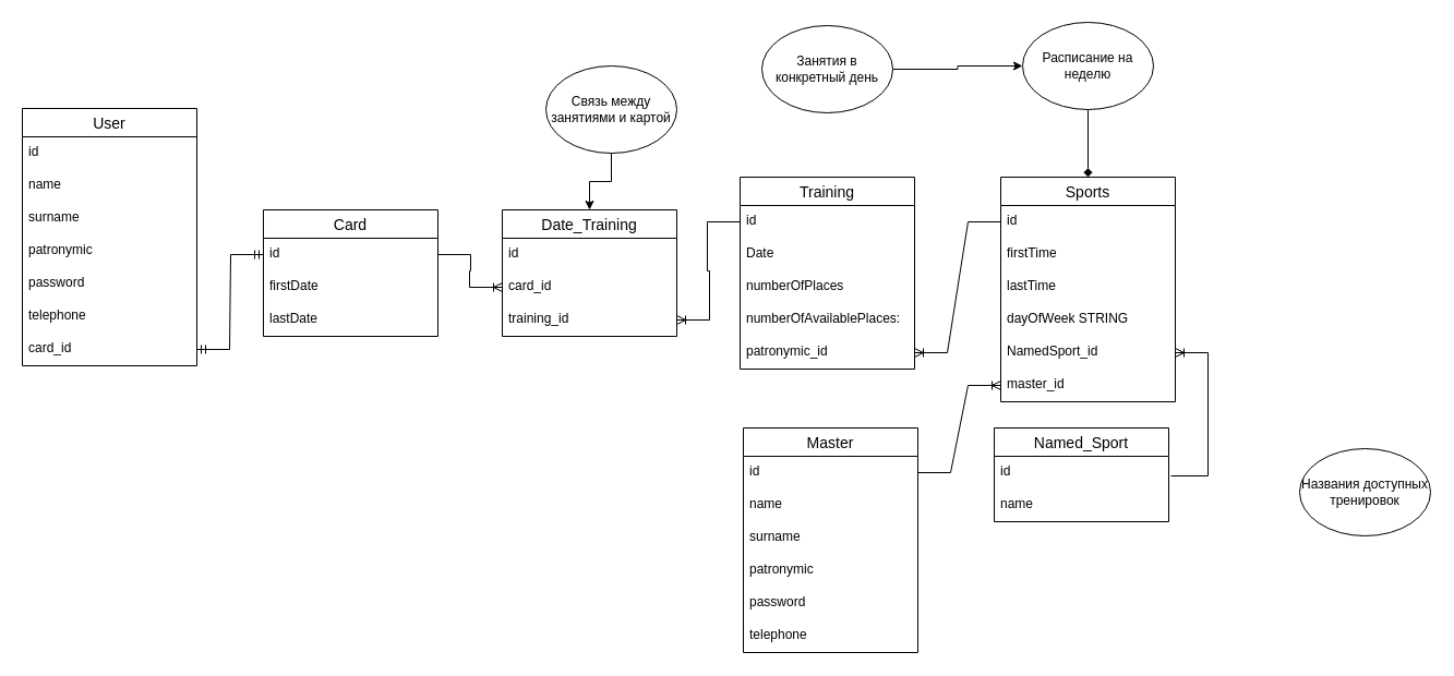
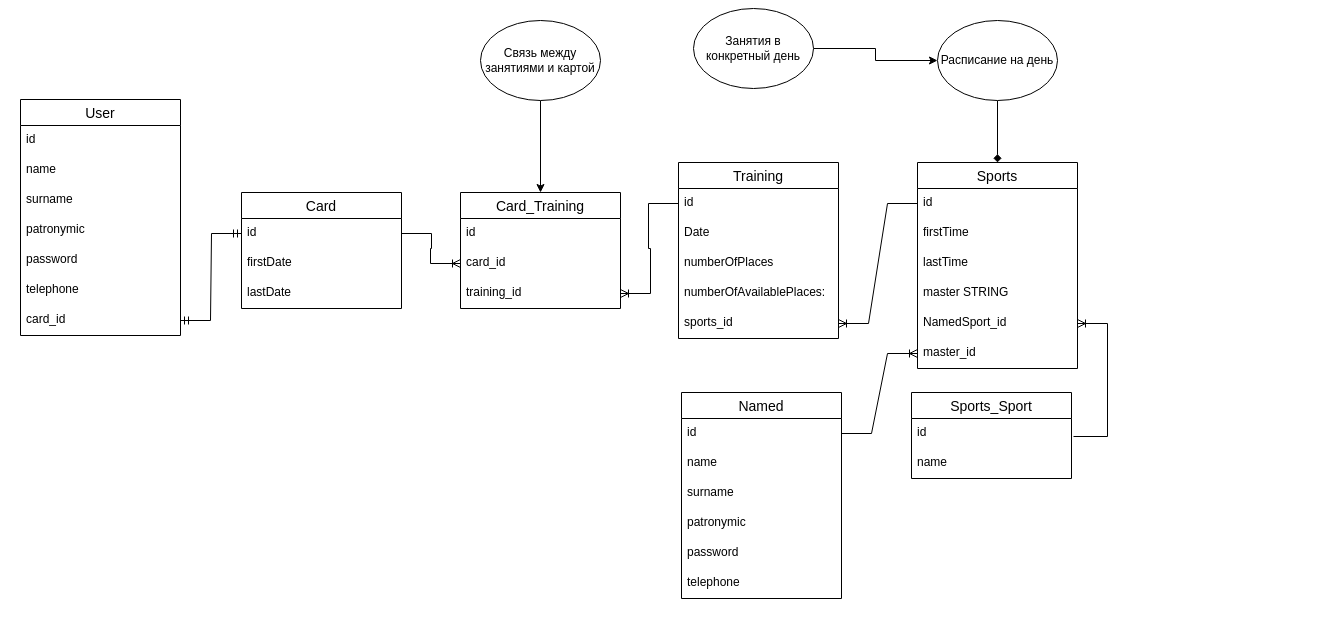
  <mxCell id="0" />
  <mxCell id="1" parent="0" />
  <mxCell id="2" value="User" style="swimlane;fontStyle=0;childLayout=stackLayout;horizontal=1;startSize=26;horizontalStack=0;resizeParent=1;resizeParentMax=0;resizeLast=0;collapsible=1;marginBottom=0;align=center;fontSize=14;" parent="1" vertex="1"><mxGeometry x="20" y="99" width="160" height="236" as="geometry" /></mxCell>
  <mxCell id="3" value="id" style="text;strokeColor=none;fillColor=none;spacingLeft=4;spacingRight=4;overflow=hidden;rotatable=0;points=[[0,0.5],[1,0.5]];portConstraint=eastwest;fontSize=12;whiteSpace=wrap;html=1;" parent="2" vertex="1"><mxGeometry y="26" width="160" height="30" as="geometry" /></mxCell>
  <mxCell id="4" value="name" style="text;strokeColor=none;fillColor=none;spacingLeft=4;spacingRight=4;overflow=hidden;rotatable=0;points=[[0,0.5],[1,0.5]];portConstraint=eastwest;fontSize=12;whiteSpace=wrap;html=1;" parent="2" vertex="1"><mxGeometry y="56" width="160" height="30" as="geometry" /></mxCell>
  <mxCell id="5" value="surname" style="text;strokeColor=none;fillColor=none;spacingLeft=4;spacingRight=4;overflow=hidden;rotatable=0;points=[[0,0.5],[1,0.5]];portConstraint=eastwest;fontSize=12;whiteSpace=wrap;html=1;" parent="2" vertex="1"><mxGeometry y="86" width="160" height="30" as="geometry" /></mxCell>
  <mxCell id="6" value="patronymic" style="text;strokeColor=none;fillColor=none;spacingLeft=4;spacingRight=4;overflow=hidden;rotatable=0;points=[[0,0.5],[1,0.5]];portConstraint=eastwest;fontSize=12;whiteSpace=wrap;html=1;" parent="2" vertex="1"><mxGeometry y="116" width="160" height="30" as="geometry" /></mxCell>
  <mxCell id="7" value="password" style="text;strokeColor=none;fillColor=none;spacingLeft=4;spacingRight=4;overflow=hidden;rotatable=0;points=[[0,0.5],[1,0.5]];portConstraint=eastwest;fontSize=12;whiteSpace=wrap;html=1;" parent="2" vertex="1"><mxGeometry y="146" width="160" height="30" as="geometry" /></mxCell>
  <mxCell id="8" value="telephone" style="text;strokeColor=none;fillColor=none;spacingLeft=4;spacingRight=4;overflow=hidden;rotatable=0;points=[[0,0.5],[1,0.5]];portConstraint=eastwest;fontSize=12;whiteSpace=wrap;html=1;" parent="2" vertex="1"><mxGeometry y="176" width="160" height="30" as="geometry" /></mxCell>
  <mxCell id="9" value="card_id" style="text;strokeColor=none;fillColor=none;spacingLeft=4;spacingRight=4;overflow=hidden;rotatable=0;points=[[0,0.5],[1,0.5]];portConstraint=eastwest;fontSize=12;whiteSpace=wrap;html=1;" parent="2" vertex="1"><mxGeometry y="206" width="160" height="30" as="geometry" /></mxCell>
  <mxCell id="10" value="Sports" style="swimlane;fontStyle=0;childLayout=stackLayout;horizontal=1;startSize=26;horizontalStack=0;resizeParent=1;resizeParentMax=0;resizeLast=0;collapsible=1;marginBottom=0;align=center;fontSize=14;" parent="1" vertex="1"><mxGeometry x="917" y="162" width="160" height="206" as="geometry" /></mxCell>
  <mxCell id="11" value="id" style="text;strokeColor=none;fillColor=none;spacingLeft=4;spacingRight=4;overflow=hidden;rotatable=0;points=[[0,0.5],[1,0.5]];portConstraint=eastwest;fontSize=12;whiteSpace=wrap;html=1;" parent="10" vertex="1"><mxGeometry y="26" width="160" height="30" as="geometry" /></mxCell>
  <mxCell id="12" value="firstTime" style="text;strokeColor=none;fillColor=none;spacingLeft=4;spacingRight=4;overflow=hidden;rotatable=0;points=[[0,0.5],[1,0.5]];portConstraint=eastwest;fontSize=12;whiteSpace=wrap;html=1;" parent="10" vertex="1"><mxGeometry y="56" width="160" height="30" as="geometry" /></mxCell>
  <mxCell id="13" value="lastTime" style="text;strokeColor=none;fillColor=none;spacingLeft=4;spacingRight=4;overflow=hidden;rotatable=0;points=[[0,0.5],[1,0.5]];portConstraint=eastwest;fontSize=12;whiteSpace=wrap;html=1;" parent="10" vertex="1"><mxGeometry y="86" width="160" height="30" as="geometry" /></mxCell>
- <mxCell id="14" value="dayOfWeek STRING" style="text;strokeColor=none;fillColor=none;spacingLeft=4;spacingRight=4;overflow=hidden;rotatable=0;points=[[0,0.5],[1,0.5]];portConstraint=eastwest;fontSize=12;whiteSpace=wrap;html=1;" parent="10" vertex="1"><mxGeometry y="116" width="160" height="30" as="geometry" /></mxCell>
+ <mxCell id="14" value="master STRING" style="text;strokeColor=none;fillColor=none;spacingLeft=4;spacingRight=4;overflow=hidden;rotatable=0;points=[[0,0.5],[1,0.5]];portConstraint=eastwest;fontSize=12;whiteSpace=wrap;html=1;" parent="10" vertex="1"><mxGeometry y="116" width="160" height="30" as="geometry" /></mxCell>
  <mxCell id="15" value="NamedSport_id" style="text;strokeColor=none;fillColor=none;spacingLeft=4;spacingRight=4;overflow=hidden;rotatable=0;points=[[0,0.5],[1,0.5]];portConstraint=eastwest;fontSize=12;whiteSpace=wrap;html=1;" parent="10" vertex="1"><mxGeometry y="146" width="160" height="30" as="geometry" /></mxCell>
  <mxCell id="16" value="master_id" style="text;strokeColor=none;fillColor=none;spacingLeft=4;spacingRight=4;overflow=hidden;rotatable=0;points=[[0,0.5],[1,0.5]];portConstraint=eastwest;fontSize=12;whiteSpace=wrap;html=1;" parent="10" vertex="1"><mxGeometry y="176" width="160" height="30" as="geometry" /></mxCell>
  <mxCell id="17" value="Card" style="swimlane;fontStyle=0;childLayout=stackLayout;horizontal=1;startSize=26;horizontalStack=0;resizeParent=1;resizeParentMax=0;resizeLast=0;collapsible=1;marginBottom=0;align=center;fontSize=14;" parent="1" vertex="1"><mxGeometry x="241" y="192" width="160" height="116" as="geometry" /></mxCell>
  <mxCell id="18" value="id" style="text;strokeColor=none;fillColor=none;spacingLeft=4;spacingRight=4;overflow=hidden;rotatable=0;points=[[0,0.5],[1,0.5]];portConstraint=eastwest;fontSize=12;whiteSpace=wrap;html=1;" parent="17" vertex="1"><mxGeometry y="26" width="160" height="30" as="geometry" /></mxCell>
  <mxCell id="19" value="firstDate" style="text;strokeColor=none;fillColor=none;spacingLeft=4;spacingRight=4;overflow=hidden;rotatable=0;points=[[0,0.5],[1,0.5]];portConstraint=eastwest;fontSize=12;whiteSpace=wrap;html=1;" parent="17" vertex="1"><mxGeometry y="56" width="160" height="30" as="geometry" /></mxCell>
  <mxCell id="20" value="lastDate" style="text;strokeColor=none;fillColor=none;spacingLeft=4;spacingRight=4;overflow=hidden;rotatable=0;points=[[0,0.5],[1,0.5]];portConstraint=eastwest;fontSize=12;whiteSpace=wrap;html=1;" parent="17" vertex="1"><mxGeometry y="86" width="160" height="30" as="geometry" /></mxCell>
- <mxCell id="21" value="Named_Sport" style="swimlane;fontStyle=0;childLayout=stackLayout;horizontal=1;startSize=26;horizontalStack=0;resizeParent=1;resizeParentMax=0;resizeLast=0;collapsible=1;marginBottom=0;align=center;fontSize=14;" parent="1" vertex="1"><mxGeometry x="911" y="392" width="160" height="86" as="geometry" /></mxCell>
+ <mxCell id="21" value="Sports_Sport" style="swimlane;fontStyle=0;childLayout=stackLayout;horizontal=1;startSize=26;horizontalStack=0;resizeParent=1;resizeParentMax=0;resizeLast=0;collapsible=1;marginBottom=0;align=center;fontSize=14;" parent="1" vertex="1"><mxGeometry x="911" y="392" width="160" height="86" as="geometry" /></mxCell>
  <mxCell id="22" value="id" style="text;strokeColor=none;fillColor=none;spacingLeft=4;spacingRight=4;overflow=hidden;rotatable=0;points=[[0,0.5],[1,0.5]];portConstraint=eastwest;fontSize=12;whiteSpace=wrap;html=1;" parent="21" vertex="1"><mxGeometry y="26" width="160" height="30" as="geometry" /></mxCell>
  <mxCell id="23" value="name" style="text;strokeColor=none;fillColor=none;spacingLeft=4;spacingRight=4;overflow=hidden;rotatable=0;points=[[0,0.5],[1,0.5]];portConstraint=eastwest;fontSize=12;whiteSpace=wrap;html=1;" parent="21" vertex="1"><mxGeometry y="56" width="160" height="30" as="geometry" /></mxCell>
  <mxCell id="24" value="" style="edgeStyle=entityRelationEdgeStyle;fontSize=12;html=1;endArrow=ERmandOne;startArrow=ERmandOne;rounded=0;entryX=1;entryY=0.5;entryDx=0;entryDy=0;exitX=0;exitY=0.5;exitDx=0;exitDy=0;" parent="1" source="18" target="9" edge="1"><mxGeometry width="100" height="100" relative="1" as="geometry"><mxPoint x="-56" y="163" as="sourcePoint" /><mxPoint x="249" y="267" as="targetPoint" /></mxGeometry></mxCell>
  <mxCell id="25" value="Training" style="swimlane;fontStyle=0;childLayout=stackLayout;horizontal=1;startSize=26;horizontalStack=0;resizeParent=1;resizeParentMax=0;resizeLast=0;collapsible=1;marginBottom=0;align=center;fontSize=14;" parent="1" vertex="1"><mxGeometry x="678" y="162" width="160" height="176" as="geometry" /></mxCell>
  <mxCell id="26" value="id" style="text;strokeColor=none;fillColor=none;spacingLeft=4;spacingRight=4;overflow=hidden;rotatable=0;points=[[0,0.5],[1,0.5]];portConstraint=eastwest;fontSize=12;whiteSpace=wrap;html=1;" parent="25" vertex="1"><mxGeometry y="26" width="160" height="30" as="geometry" /></mxCell>
  <mxCell id="27" value="Date" style="text;strokeColor=none;fillColor=none;spacingLeft=4;spacingRight=4;overflow=hidden;rotatable=0;points=[[0,0.5],[1,0.5]];portConstraint=eastwest;fontSize=12;whiteSpace=wrap;html=1;" parent="25" vertex="1"><mxGeometry y="56" width="160" height="30" as="geometry" /></mxCell>
  <mxCell id="28" value="numberOfPlaces" style="text;strokeColor=none;fillColor=none;spacingLeft=4;spacingRight=4;overflow=hidden;rotatable=0;points=[[0,0.5],[1,0.5]];portConstraint=eastwest;fontSize=12;whiteSpace=wrap;html=1;" parent="25" vertex="1"><mxGeometry y="86" width="160" height="30" as="geometry" /></mxCell>
  <mxCell id="29" value="numberOfAvailablePlaces:" style="text;strokeColor=none;fillColor=none;spacingLeft=4;spacingRight=4;overflow=hidden;rotatable=0;points=[[0,0.5],[1,0.5]];portConstraint=eastwest;fontSize=12;whiteSpace=wrap;html=1;" parent="25" vertex="1"><mxGeometry y="116" width="160" height="30" as="geometry" /></mxCell>
- <mxCell id="30" value="patronymic_id" style="text;strokeColor=none;fillColor=none;spacingLeft=4;spacingRight=4;overflow=hidden;rotatable=0;points=[[0,0.5],[1,0.5]];portConstraint=eastwest;fontSize=12;whiteSpace=wrap;html=1;" parent="25" vertex="1"><mxGeometry y="146" width="160" height="30" as="geometry" /></mxCell>
+ <mxCell id="30" value="sports_id" style="text;strokeColor=none;fillColor=none;spacingLeft=4;spacingRight=4;overflow=hidden;rotatable=0;points=[[0,0.5],[1,0.5]];portConstraint=eastwest;fontSize=12;whiteSpace=wrap;html=1;" parent="25" vertex="1"><mxGeometry y="146" width="160" height="30" as="geometry" /></mxCell>
  <mxCell id="31" style="edgeStyle=orthogonalEdgeStyle;rounded=0;orthogonalLoop=1;jettySize=auto;html=1;" parent="1" source="32" target="34" edge="1"><mxGeometry relative="1" as="geometry" /></mxCell>
- <mxCell id="32" value="Занятия в конкретный день" style="ellipse;whiteSpace=wrap;html=1;" parent="1" vertex="1"><mxGeometry x="698" y="23" width="120" height="80" as="geometry" /></mxCell>
+ <mxCell id="32" value="Занятия в конкретный день" style="ellipse;whiteSpace=wrap;html=1;" parent="1" vertex="1"><mxGeometry x="693" y="8" width="120" height="80" as="geometry" /></mxCell>
  <mxCell id="33" style="edgeStyle=orthogonalEdgeStyle;rounded=0;orthogonalLoop=1;jettySize=auto;html=1;exitX=0.5;exitY=1;exitDx=0;exitDy=0;endArrow=diamond;" parent="1" source="34" target="10" edge="1"><mxGeometry relative="1" as="geometry" /></mxCell>
- <mxCell id="34" value="Расписание на неделю" style="ellipse;whiteSpace=wrap;html=1;" parent="1" vertex="1"><mxGeometry x="937" y="20" width="120" height="80" as="geometry" /></mxCell>
- <mxCell id="35" value="Названия доступных&lt;br&gt;тренировок" style="ellipse;whiteSpace=wrap;html=1;" parent="1" vertex="1"><mxGeometry x="1191" y="411" width="120" height="80" as="geometry" /></mxCell>
+ <mxCell id="34" value="Расписание на день" style="ellipse;whiteSpace=wrap;html=1;" parent="1" vertex="1"><mxGeometry x="937" y="20" width="120" height="80" as="geometry" /></mxCell>
  <mxCell id="36" value="" style="edgeStyle=entityRelationEdgeStyle;fontSize=12;html=1;endArrow=ERoneToMany;rounded=0;exitX=0;exitY=0.5;exitDx=0;exitDy=0;" parent="1" source="11" target="30" edge="1"><mxGeometry width="100" height="100" relative="1" as="geometry"><mxPoint x="834" y="484" as="sourcePoint" /><mxPoint x="934" y="384" as="targetPoint" /></mxGeometry></mxCell>
  <mxCell id="37" value="" style="edgeStyle=entityRelationEdgeStyle;fontSize=12;html=1;endArrow=ERoneToMany;rounded=0;" parent="1" target="15" edge="1"><mxGeometry width="100" height="100" relative="1" as="geometry"><mxPoint x="1073" y="436" as="sourcePoint" /><mxPoint x="893" y="152" as="targetPoint" /></mxGeometry></mxCell>
- <mxCell id="38" value="Master" style="swimlane;fontStyle=0;childLayout=stackLayout;horizontal=1;startSize=26;horizontalStack=0;resizeParent=1;resizeParentMax=0;resizeLast=0;collapsible=1;marginBottom=0;align=center;fontSize=14;" parent="1" vertex="1"><mxGeometry x="681" y="392" width="160" height="206" as="geometry" /></mxCell>
+ <mxCell id="38" value="Named" style="swimlane;fontStyle=0;childLayout=stackLayout;horizontal=1;startSize=26;horizontalStack=0;resizeParent=1;resizeParentMax=0;resizeLast=0;collapsible=1;marginBottom=0;align=center;fontSize=14;" parent="1" vertex="1"><mxGeometry x="681" y="392" width="160" height="206" as="geometry" /></mxCell>
  <mxCell id="39" value="id" style="text;strokeColor=none;fillColor=none;spacingLeft=4;spacingRight=4;overflow=hidden;rotatable=0;points=[[0,0.5],[1,0.5]];portConstraint=eastwest;fontSize=12;whiteSpace=wrap;html=1;" parent="38" vertex="1"><mxGeometry y="26" width="160" height="30" as="geometry" /></mxCell>
  <mxCell id="40" value="name" style="text;strokeColor=none;fillColor=none;spacingLeft=4;spacingRight=4;overflow=hidden;rotatable=0;points=[[0,0.5],[1,0.5]];portConstraint=eastwest;fontSize=12;whiteSpace=wrap;html=1;" parent="38" vertex="1"><mxGeometry y="56" width="160" height="30" as="geometry" /></mxCell>
  <mxCell id="41" value="surname" style="text;strokeColor=none;fillColor=none;spacingLeft=4;spacingRight=4;overflow=hidden;rotatable=0;points=[[0,0.5],[1,0.5]];portConstraint=eastwest;fontSize=12;whiteSpace=wrap;html=1;" parent="38" vertex="1"><mxGeometry y="86" width="160" height="30" as="geometry" /></mxCell>
  <mxCell id="42" value="patronymic" style="text;strokeColor=none;fillColor=none;spacingLeft=4;spacingRight=4;overflow=hidden;rotatable=0;points=[[0,0.5],[1,0.5]];portConstraint=eastwest;fontSize=12;whiteSpace=wrap;html=1;" parent="38" vertex="1"><mxGeometry y="116" width="160" height="30" as="geometry" /></mxCell>
  <mxCell id="43" value="password" style="text;strokeColor=none;fillColor=none;spacingLeft=4;spacingRight=4;overflow=hidden;rotatable=0;points=[[0,0.5],[1,0.5]];portConstraint=eastwest;fontSize=12;whiteSpace=wrap;html=1;" parent="38" vertex="1"><mxGeometry y="146" width="160" height="30" as="geometry" /></mxCell>
  <mxCell id="44" value="telephone" style="text;strokeColor=none;fillColor=none;spacingLeft=4;spacingRight=4;overflow=hidden;rotatable=0;points=[[0,0.5],[1,0.5]];portConstraint=eastwest;fontSize=12;whiteSpace=wrap;html=1;" parent="38" vertex="1"><mxGeometry y="176" width="160" height="30" as="geometry" /></mxCell>
  <mxCell id="45" value="" style="edgeStyle=entityRelationEdgeStyle;fontSize=12;html=1;endArrow=ERoneToMany;rounded=0;entryX=0;entryY=0.5;entryDx=0;entryDy=0;" parent="1" source="39" target="16" edge="1"><mxGeometry width="100" height="100" relative="1" as="geometry"><mxPoint x="831" y="345" as="sourcePoint" /><mxPoint x="931" y="245" as="targetPoint" /></mxGeometry></mxCell>
- <mxCell id="46" value="Date_Training" style="swimlane;fontStyle=0;childLayout=stackLayout;horizontal=1;startSize=26;horizontalStack=0;resizeParent=1;resizeParentMax=0;resizeLast=0;collapsible=1;marginBottom=0;align=center;fontSize=14;" parent="1" vertex="1"><mxGeometry x="460" y="192" width="160" height="116" as="geometry" /></mxCell>
+ <mxCell id="46" value="Card_Training" style="swimlane;fontStyle=0;childLayout=stackLayout;horizontal=1;startSize=26;horizontalStack=0;resizeParent=1;resizeParentMax=0;resizeLast=0;collapsible=1;marginBottom=0;align=center;fontSize=14;" parent="1" vertex="1"><mxGeometry x="460" y="192" width="160" height="116" as="geometry" /></mxCell>
  <mxCell id="47" value="id" style="text;strokeColor=none;fillColor=none;spacingLeft=4;spacingRight=4;overflow=hidden;rotatable=0;points=[[0,0.5],[1,0.5]];portConstraint=eastwest;fontSize=12;whiteSpace=wrap;html=1;" parent="46" vertex="1"><mxGeometry y="26" width="160" height="30" as="geometry" /></mxCell>
  <mxCell id="48" value="card_id" style="text;strokeColor=none;fillColor=none;spacingLeft=4;spacingRight=4;overflow=hidden;rotatable=0;points=[[0,0.5],[1,0.5]];portConstraint=eastwest;fontSize=12;whiteSpace=wrap;html=1;" parent="46" vertex="1"><mxGeometry y="56" width="160" height="30" as="geometry" /></mxCell>
  <mxCell id="49" value="training_id" style="text;strokeColor=none;fillColor=none;spacingLeft=4;spacingRight=4;overflow=hidden;rotatable=0;points=[[0,0.5],[1,0.5]];portConstraint=eastwest;fontSize=12;whiteSpace=wrap;html=1;" parent="46" vertex="1"><mxGeometry y="86" width="160" height="30" as="geometry" /></mxCell>
  <mxCell id="50" value="" style="edgeStyle=entityRelationEdgeStyle;fontSize=12;html=1;endArrow=ERoneToMany;rounded=0;entryX=0;entryY=0.5;entryDx=0;entryDy=0;" parent="1" source="18" target="48" edge="1"><mxGeometry width="100" height="100" relative="1" as="geometry"><mxPoint x="514" y="352" as="sourcePoint" /><mxPoint x="614" y="252" as="targetPoint" /></mxGeometry></mxCell>
  <mxCell id="51" style="edgeStyle=orthogonalEdgeStyle;rounded=0;orthogonalLoop=1;jettySize=auto;html=1;entryX=0.5;entryY=0;entryDx=0;entryDy=0;" parent="1" source="52" target="46" edge="1"><mxGeometry relative="1" as="geometry"><mxPoint x="537" y="159" as="targetPoint" /></mxGeometry></mxCell>
- <mxCell id="52" value="Связь между занятиями и картой" style="ellipse;whiteSpace=wrap;html=1;" parent="1" vertex="1"><mxGeometry x="500" y="60" width="120" height="80" as="geometry" /></mxCell>
+ <mxCell id="52" value="Связь между занятиями и картой" style="ellipse;whiteSpace=wrap;html=1;" parent="1" vertex="1"><mxGeometry x="480" y="20" width="120" height="80" as="geometry" /></mxCell>
  <mxCell id="53" value="" style="edgeStyle=entityRelationEdgeStyle;fontSize=12;html=1;endArrow=ERoneToMany;rounded=0;exitX=0;exitY=0.5;exitDx=0;exitDy=0;" parent="1" source="26" target="49" edge="1"><mxGeometry width="100" height="100" relative="1" as="geometry"><mxPoint x="576" y="345" as="sourcePoint" /><mxPoint x="676" y="245" as="targetPoint" /></mxGeometry></mxCell>
